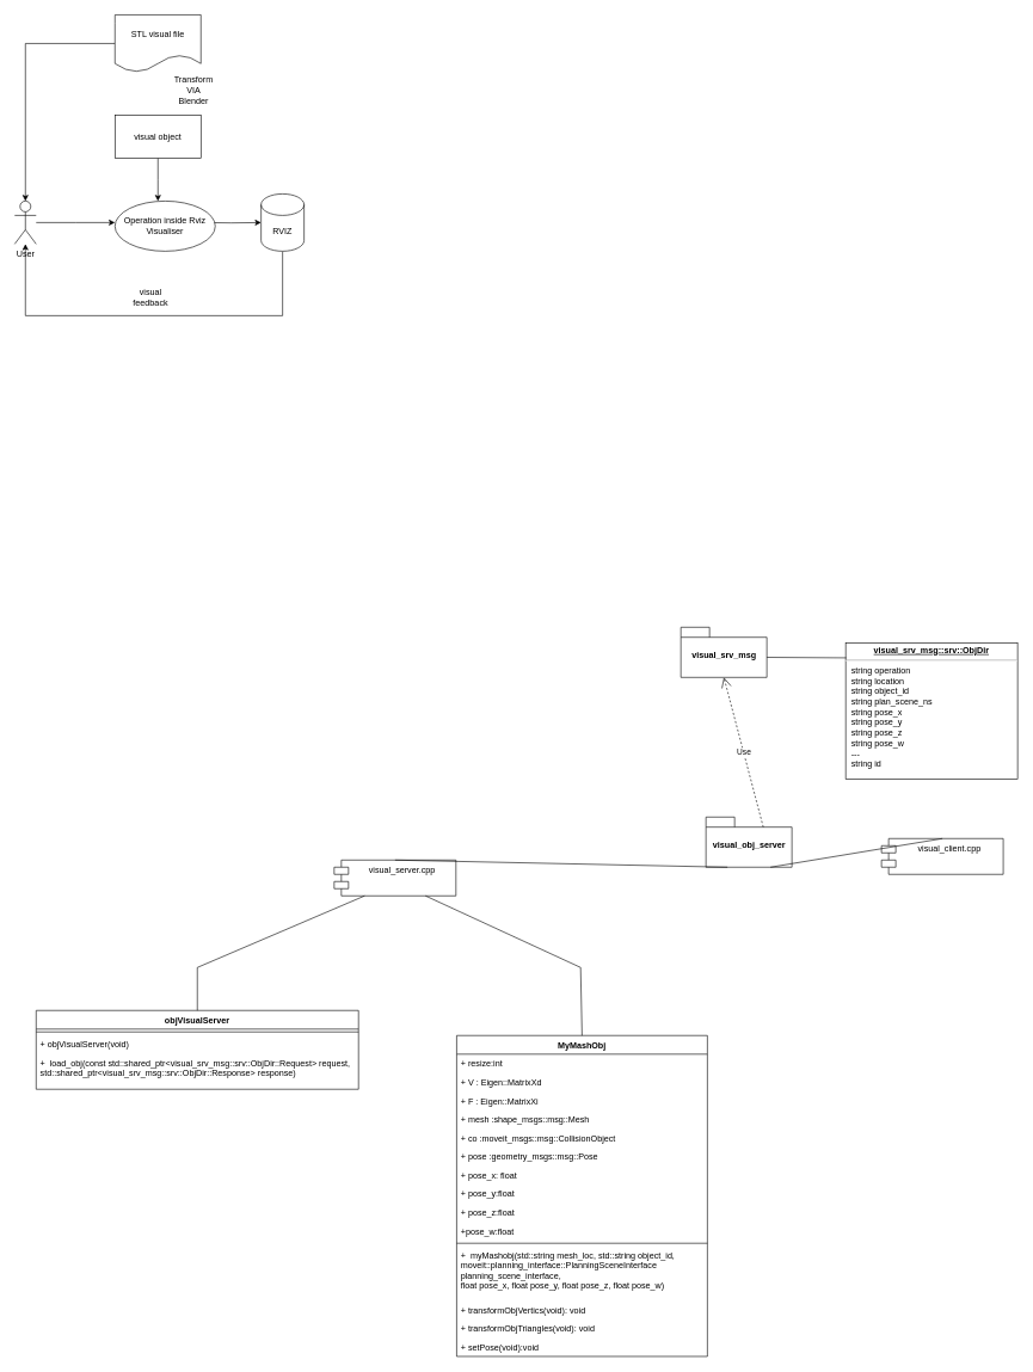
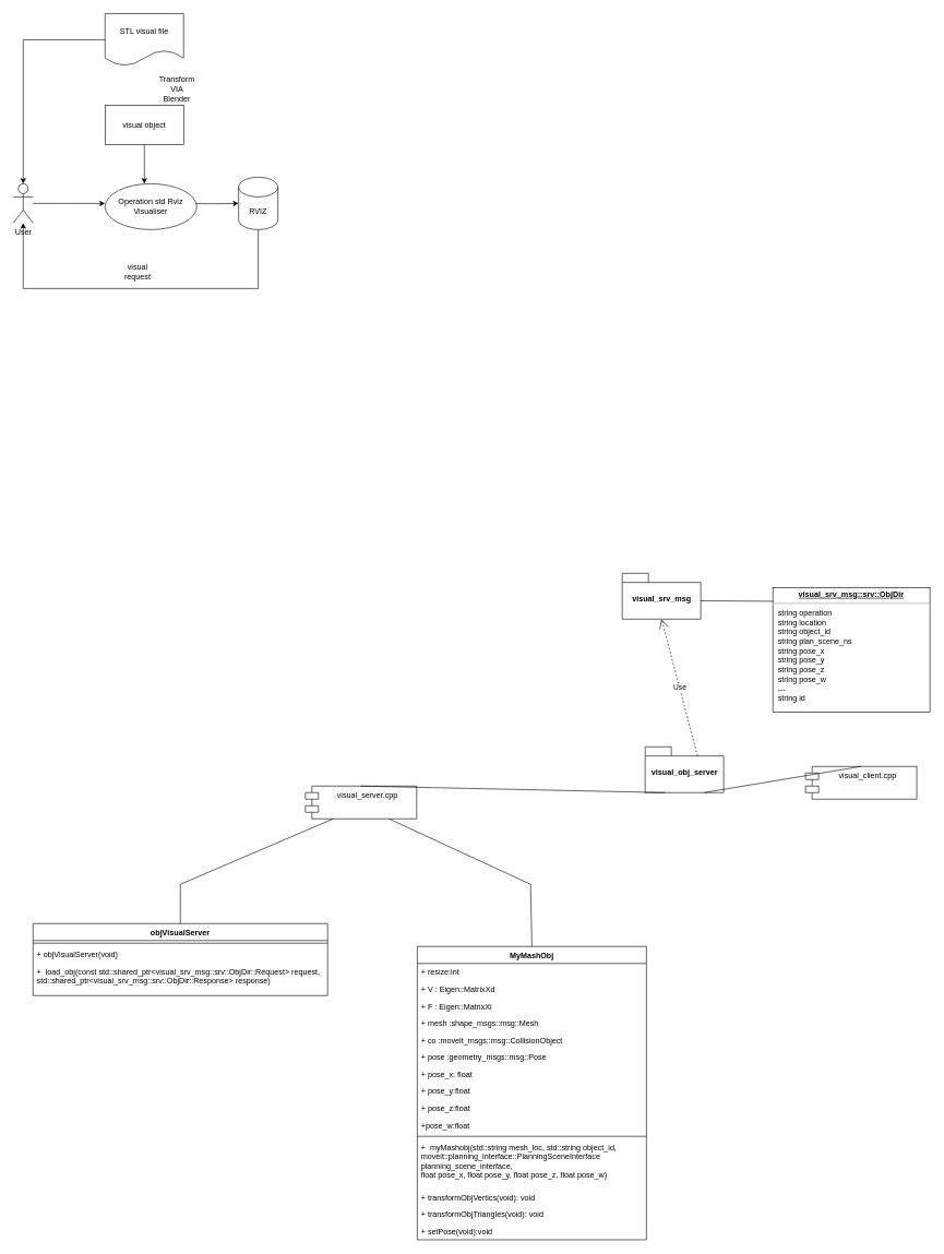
  <mxCell id="0" />
  <mxCell id="1" parent="0" />
  <mxCell id="2" value="" style="edgeStyle=orthogonalEdgeStyle;rounded=0;orthogonalLoop=1;jettySize=auto;html=1;" edge="1" parent="1" source="3"><mxGeometry relative="1" as="geometry"><mxPoint x="220" y="280" as="targetPoint" /></mxGeometry></mxCell>
  <mxCell id="3" value="visual object" style="rounded=0;whiteSpace=wrap;html=1;" vertex="1" parent="1"><mxGeometry x="160" y="160" width="120" height="60" as="geometry" /></mxCell>
  <mxCell id="4" value="" style="edgeStyle=orthogonalEdgeStyle;rounded=0;orthogonalLoop=1;jettySize=auto;html=1;" edge="1" parent="1" source="5" target="7"><mxGeometry relative="1" as="geometry" /></mxCell>
  <mxCell id="5" value="STL visual file" style="shape=document;whiteSpace=wrap;html=1;boundedLbl=1;" vertex="1" parent="1"><mxGeometry x="160" y="20" width="120" height="80" as="geometry" /></mxCell>
  <mxCell id="6" value="" style="edgeStyle=orthogonalEdgeStyle;rounded=0;orthogonalLoop=1;jettySize=auto;html=1;" edge="1" parent="1" source="7"><mxGeometry relative="1" as="geometry"><mxPoint x="160" y="310" as="targetPoint" /></mxGeometry></mxCell>
  <mxCell id="7" value="User" style="shape=umlActor;verticalLabelPosition=bottom;verticalAlign=top;html=1;outlineConnect=0;" vertex="1" parent="1"><mxGeometry x="20" y="280" width="30" height="60" as="geometry" /></mxCell>
  <mxCell id="8" value="" style="edgeStyle=orthogonalEdgeStyle;rounded=0;orthogonalLoop=1;jettySize=auto;html=1;" edge="1" parent="1" target="10"><mxGeometry relative="1" as="geometry"><mxPoint x="280" y="310" as="sourcePoint" /></mxGeometry></mxCell>
  <mxCell id="9" style="edgeStyle=orthogonalEdgeStyle;rounded=0;orthogonalLoop=1;jettySize=auto;html=1;" edge="1" parent="1" source="10" target="7"><mxGeometry relative="1" as="geometry"><Array as="points"><mxPoint x="394" y="440" /><mxPoint x="35" y="440" /></Array></mxGeometry></mxCell>
  <mxCell id="10" value="RVIZ" style="shape=cylinder3;whiteSpace=wrap;html=1;boundedLbl=1;backgroundOutline=1;size=15;" vertex="1" parent="1"><mxGeometry x="364" y="270" width="60" height="80" as="geometry" /></mxCell>
- <mxCell id="11" value="visual feedback" style="text;html=1;strokeColor=none;fillColor=none;align=center;verticalAlign=middle;whiteSpace=wrap;rounded=0;" vertex="1" parent="1"><mxGeometry x="180" y="400" width="60" height="30" as="geometry" /></mxCell>
- <mxCell id="12" value="Transform VIA Blender" style="text;html=1;strokeColor=none;fillColor=none;align=center;verticalAlign=middle;whiteSpace=wrap;rounded=0;" vertex="1" parent="1"><mxGeometry x="240" y="110" width="60" height="30" as="geometry" /></mxCell>
+ <mxCell id="11" value="visual request" style="text;html=1;strokeColor=none;fillColor=none;align=center;verticalAlign=middle;whiteSpace=wrap;rounded=0;" vertex="1" parent="1"><mxGeometry x="180" y="400" width="60" height="30" as="geometry" /></mxCell>
+ <mxCell id="12" value="Transform VIA Blender" style="text;html=1;strokeColor=none;fillColor=none;align=center;verticalAlign=middle;whiteSpace=wrap;rounded=0;" vertex="1" parent="1"><mxGeometry x="240" y="120" width="60" height="30" as="geometry" /></mxCell>
  <mxCell id="13" value="MyMashObj" style="swimlane;fontStyle=1;align=center;verticalAlign=top;childLayout=stackLayout;horizontal=1;startSize=26;horizontalStack=0;resizeParent=1;resizeParentMax=0;resizeLast=0;collapsible=1;marginBottom=0;" vertex="1" parent="1"><mxGeometry x="637" y="1445" width="350" height="448" as="geometry" /></mxCell>
  <mxCell id="14" value="+ resize:int&#10;" style="text;align=left;verticalAlign=top;spacingLeft=4;spacingRight=4;overflow=hidden;rotatable=0;points=[[0,0.5],[1,0.5]];portConstraint=eastwest;" vertex="1" parent="13"><mxGeometry y="26" width="350" height="26" as="geometry" /></mxCell>
  <mxCell id="15" value="+ V : Eigen::MatrixXd" style="text;align=left;verticalAlign=top;spacingLeft=4;spacingRight=4;overflow=hidden;rotatable=0;points=[[0,0.5],[1,0.5]];portConstraint=eastwest;" vertex="1" parent="13"><mxGeometry y="52" width="350" height="26" as="geometry" /></mxCell>
  <mxCell id="16" value="+ F : Eigen::MatrixXi    " style="text;align=left;verticalAlign=top;spacingLeft=4;spacingRight=4;overflow=hidden;rotatable=0;points=[[0,0.5],[1,0.5]];portConstraint=eastwest;" vertex="1" parent="13"><mxGeometry y="78" width="350" height="26" as="geometry" /></mxCell>
  <mxCell id="17" value="+ mesh :shape_msgs::msg::Mesh" style="text;align=left;verticalAlign=top;spacingLeft=4;spacingRight=4;overflow=hidden;rotatable=0;points=[[0,0.5],[1,0.5]];portConstraint=eastwest;" vertex="1" parent="13"><mxGeometry y="104" width="350" height="26" as="geometry" /></mxCell>
  <mxCell id="18" value="+ co :moveit_msgs::msg::CollisionObject " style="text;align=left;verticalAlign=top;spacingLeft=4;spacingRight=4;overflow=hidden;rotatable=0;points=[[0,0.5],[1,0.5]];portConstraint=eastwest;" vertex="1" parent="13"><mxGeometry y="130" width="350" height="26" as="geometry" /></mxCell>
  <mxCell id="19" value="+ pose :geometry_msgs::msg::Pose" style="text;align=left;verticalAlign=top;spacingLeft=4;spacingRight=4;overflow=hidden;rotatable=0;points=[[0,0.5],[1,0.5]];portConstraint=eastwest;" vertex="1" parent="13"><mxGeometry y="156" width="350" height="26" as="geometry" /></mxCell>
  <mxCell id="20" value="+ pose_x: float" style="text;align=left;verticalAlign=top;spacingLeft=4;spacingRight=4;overflow=hidden;rotatable=0;points=[[0,0.5],[1,0.5]];portConstraint=eastwest;" vertex="1" parent="13"><mxGeometry y="182" width="350" height="26" as="geometry" /></mxCell>
  <mxCell id="21" value="+ pose_y:float" style="text;align=left;verticalAlign=top;spacingLeft=4;spacingRight=4;overflow=hidden;rotatable=0;points=[[0,0.5],[1,0.5]];portConstraint=eastwest;" vertex="1" parent="13"><mxGeometry y="208" width="350" height="26" as="geometry" /></mxCell>
  <mxCell id="22" value="+ pose_z:float   &#10;&#10;" style="text;align=left;verticalAlign=top;spacingLeft=4;spacingRight=4;overflow=hidden;rotatable=0;points=[[0,0.5],[1,0.5]];portConstraint=eastwest;" vertex="1" parent="13"><mxGeometry y="234" width="350" height="26" as="geometry" /></mxCell>
  <mxCell id="23" value="+pose_w:float" style="text;align=left;verticalAlign=top;spacingLeft=4;spacingRight=4;overflow=hidden;rotatable=0;points=[[0,0.5],[1,0.5]];portConstraint=eastwest;" vertex="1" parent="13"><mxGeometry y="260" width="350" height="26" as="geometry" /></mxCell>
  <mxCell id="24" value="" style="line;strokeWidth=1;align=left;verticalAlign=middle;spacingTop=-1;spacingLeft=3;spacingRight=3;rotatable=0;labelPosition=right;points=[];portConstraint=eastwest;" vertex="1" parent="13"><mxGeometry y="286" width="350" height="8" as="geometry" /></mxCell>
  <mxCell id="25" value="+  myMashobj(std::string mesh_loc, std::string object_id,&#10;            moveit::planning_interface::PlanningSceneInterface&#10;                planning_scene_interface,&#10;float pose_x, float pose_y, float pose_z, float pose_w)" style="text;align=left;verticalAlign=top;spacingLeft=4;spacingRight=4;overflow=hidden;rotatable=0;points=[[0,0.5],[1,0.5]];portConstraint=eastwest;" vertex="1" parent="13"><mxGeometry y="294" width="350" height="76" as="geometry" /></mxCell>
  <mxCell id="26" value="+ transformObjVertics(void): void" style="text;align=left;verticalAlign=top;spacingLeft=4;spacingRight=4;overflow=hidden;rotatable=0;points=[[0,0.5],[1,0.5]];portConstraint=eastwest;" vertex="1" parent="13"><mxGeometry y="370" width="350" height="26" as="geometry" /></mxCell>
  <mxCell id="27" value="+ transformObjTriangles(void): void&#10;" style="text;align=left;verticalAlign=top;spacingLeft=4;spacingRight=4;overflow=hidden;rotatable=0;points=[[0,0.5],[1,0.5]];portConstraint=eastwest;" vertex="1" parent="13"><mxGeometry y="396" width="350" height="26" as="geometry" /></mxCell>
  <mxCell id="28" value="+ setPose(void):void" style="text;align=left;verticalAlign=top;spacingLeft=4;spacingRight=4;overflow=hidden;rotatable=0;points=[[0,0.5],[1,0.5]];portConstraint=eastwest;" vertex="1" parent="13"><mxGeometry y="422" width="350" height="26" as="geometry" /></mxCell>
  <mxCell id="29" value="objVisualServer" style="swimlane;fontStyle=1;align=center;verticalAlign=top;childLayout=stackLayout;horizontal=1;startSize=26;horizontalStack=0;resizeParent=1;resizeParentMax=0;resizeLast=0;collapsible=1;marginBottom=0;" vertex="1" parent="1"><mxGeometry x="50" y="1410" width="450" height="110" as="geometry" /></mxCell>
  <mxCell id="30" value="" style="line;strokeWidth=1;fillColor=none;align=left;verticalAlign=middle;spacingTop=-1;spacingLeft=3;spacingRight=3;rotatable=0;labelPosition=right;points=[];portConstraint=eastwest;strokeColor=inherit;" vertex="1" parent="29"><mxGeometry y="26" width="450" height="8" as="geometry" /></mxCell>
  <mxCell id="31" value="+ objVisualServer(void)" style="text;strokeColor=none;fillColor=none;align=left;verticalAlign=top;spacingLeft=4;spacingRight=4;overflow=hidden;rotatable=0;points=[[0,0.5],[1,0.5]];portConstraint=eastwest;" vertex="1" parent="29"><mxGeometry y="34" width="450" height="26" as="geometry" /></mxCell>
  <mxCell id="32" value="+  load_obj(const std::shared_ptr&lt;visual_srv_msg::srv::ObjDir::Request&gt; request,&#10;           std::shared_ptr&lt;visual_srv_msg::srv::ObjDir::Response&gt; response)" style="text;strokeColor=none;fillColor=none;align=left;verticalAlign=top;spacingLeft=4;spacingRight=4;overflow=hidden;rotatable=0;points=[[0,0.5],[1,0.5]];portConstraint=eastwest;" vertex="1" parent="29"><mxGeometry y="60" width="450" height="50" as="geometry" /></mxCell>
  <mxCell id="33" value="visual_obj_server" style="shape=folder;fontStyle=1;spacingTop=10;tabWidth=40;tabHeight=14;tabPosition=left;html=1;" vertex="1" parent="1"><mxGeometry x="985" y="1140" width="120" height="70" as="geometry" /></mxCell>
  <mxCell id="34" value="visual_server.cpp" style="shape=module;align=left;spacingLeft=20;align=center;verticalAlign=top;" vertex="1" parent="1"><mxGeometry x="466" y="1200" width="170" height="50" as="geometry" /></mxCell>
  <mxCell id="35" value="" style="endArrow=none;html=1;rounded=0;entryX=0.25;entryY=1;entryDx=0;entryDy=0;exitX=0.5;exitY=0;exitDx=0;exitDy=0;" edge="1" parent="1" source="29" target="34"><mxGeometry width="50" height="50" relative="1" as="geometry"><mxPoint x="720" y="1530" as="sourcePoint" /><mxPoint x="770" y="1480" as="targetPoint" /><Array as="points"><mxPoint x="275" y="1350" /></Array></mxGeometry></mxCell>
  <mxCell id="36" value="" style="endArrow=none;html=1;rounded=0;exitX=0.5;exitY=0;exitDx=0;exitDy=0;entryX=0.75;entryY=1;entryDx=0;entryDy=0;" edge="1" parent="1" source="13" target="34"><mxGeometry width="50" height="50" relative="1" as="geometry"><mxPoint x="780" y="1400" as="sourcePoint" /><mxPoint x="830" y="1350" as="targetPoint" /><Array as="points"><mxPoint x="810" y="1350" /></Array></mxGeometry></mxCell>
  <mxCell id="37" value="" style="endArrow=none;html=1;rounded=0;entryX=0.25;entryY=1;entryDx=0;entryDy=0;entryPerimeter=0;exitX=0.5;exitY=0;exitDx=0;exitDy=0;" edge="1" parent="1" source="34" target="33"><mxGeometry width="50" height="50" relative="1" as="geometry"><mxPoint x="860" y="1270" as="sourcePoint" /><mxPoint x="910" y="1220" as="targetPoint" /></mxGeometry></mxCell>
  <mxCell id="38" value="visual_client.cpp" style="shape=module;align=left;spacingLeft=20;align=center;verticalAlign=top;" vertex="1" parent="1"><mxGeometry x="1230" y="1170" width="170" height="50" as="geometry" /></mxCell>
  <mxCell id="39" value="" style="endArrow=none;html=1;rounded=0;entryX=0.75;entryY=1;entryDx=0;entryDy=0;entryPerimeter=0;exitX=0.5;exitY=0;exitDx=0;exitDy=0;" edge="1" parent="1" source="38" target="33"><mxGeometry width="50" height="50" relative="1" as="geometry"><mxPoint x="561" y="1210" as="sourcePoint" /><mxPoint x="970" y="1130" as="targetPoint" /></mxGeometry></mxCell>
- <mxCell id="40" value="Operation inside Rviz Visualiser" style="ellipse;whiteSpace=wrap;html=1;" vertex="1" parent="1"><mxGeometry x="160" y="280" width="140" height="70" as="geometry" /></mxCell>
+ <mxCell id="40" value="Operation std Rviz Visualiser" style="ellipse;whiteSpace=wrap;html=1;" vertex="1" parent="1"><mxGeometry x="160" y="280" width="140" height="70" as="geometry" /></mxCell>
  <mxCell id="41" value="visual_srv_msg" style="shape=folder;fontStyle=1;spacingTop=10;tabWidth=40;tabHeight=14;tabPosition=left;html=1;" vertex="1" parent="1"><mxGeometry x="950" y="875" width="120" height="70" as="geometry" /></mxCell>
  <mxCell id="42" value="&lt;p style=&quot;margin:0px;margin-top:4px;text-align:center;text-decoration:underline;&quot;&gt;&lt;b&gt;visual_srv_msg::srv::ObjDir&lt;/b&gt;&lt;/p&gt;&lt;hr&gt;&lt;p style=&quot;margin:0px;margin-left:8px;&quot;&gt;string operation&lt;/p&gt;&lt;p style=&quot;margin:0px;margin-left:8px;&quot;&gt;string location&lt;/p&gt;&lt;p style=&quot;margin:0px;margin-left:8px;&quot;&gt;string object_id&lt;/p&gt;&lt;p style=&quot;margin:0px;margin-left:8px;&quot;&gt;string plan_scene_ns&amp;nbsp;&lt;/p&gt;&lt;p style=&quot;margin:0px;margin-left:8px;&quot;&gt;string pose_x&lt;/p&gt;&lt;p style=&quot;margin:0px;margin-left:8px;&quot;&gt;string pose_y&lt;/p&gt;&lt;p style=&quot;margin:0px;margin-left:8px;&quot;&gt;string pose_z&lt;/p&gt;&lt;p style=&quot;margin:0px;margin-left:8px;&quot;&gt;string pose_w&lt;/p&gt;&lt;p style=&quot;margin:0px;margin-left:8px;&quot;&gt;---&lt;/p&gt;&lt;p style=&quot;margin:0px;margin-left:8px;&quot;&gt;string id&lt;/p&gt;" style="verticalAlign=top;align=left;overflow=fill;fontSize=12;fontFamily=Helvetica;html=1;" vertex="1" parent="1"><mxGeometry x="1180" y="897" width="240" height="190" as="geometry" /></mxCell>
  <mxCell id="43" value="" style="endArrow=none;html=1;rounded=0;exitX=0;exitY=0;exitDx=120;exitDy=42;exitPerimeter=0;entryX=0.003;entryY=0.109;entryDx=0;entryDy=0;entryPerimeter=0;" edge="1" parent="1" source="41" target="42"><mxGeometry width="50" height="50" relative="1" as="geometry"><mxPoint x="1040" y="965" as="sourcePoint" /><mxPoint x="1160" y="950" as="targetPoint" /></mxGeometry></mxCell>
  <mxCell id="44" value="Use" style="endArrow=open;endSize=12;dashed=1;html=1;rounded=0;entryX=0.5;entryY=1;entryDx=0;entryDy=0;entryPerimeter=0;exitX=0;exitY=0;exitDx=80;exitDy=14;exitPerimeter=0;" edge="1" parent="1" source="33" target="41"><mxGeometry width="160" relative="1" as="geometry"><mxPoint x="670" y="1010" as="sourcePoint" /><mxPoint x="830" y="1010" as="targetPoint" /></mxGeometry></mxCell>
